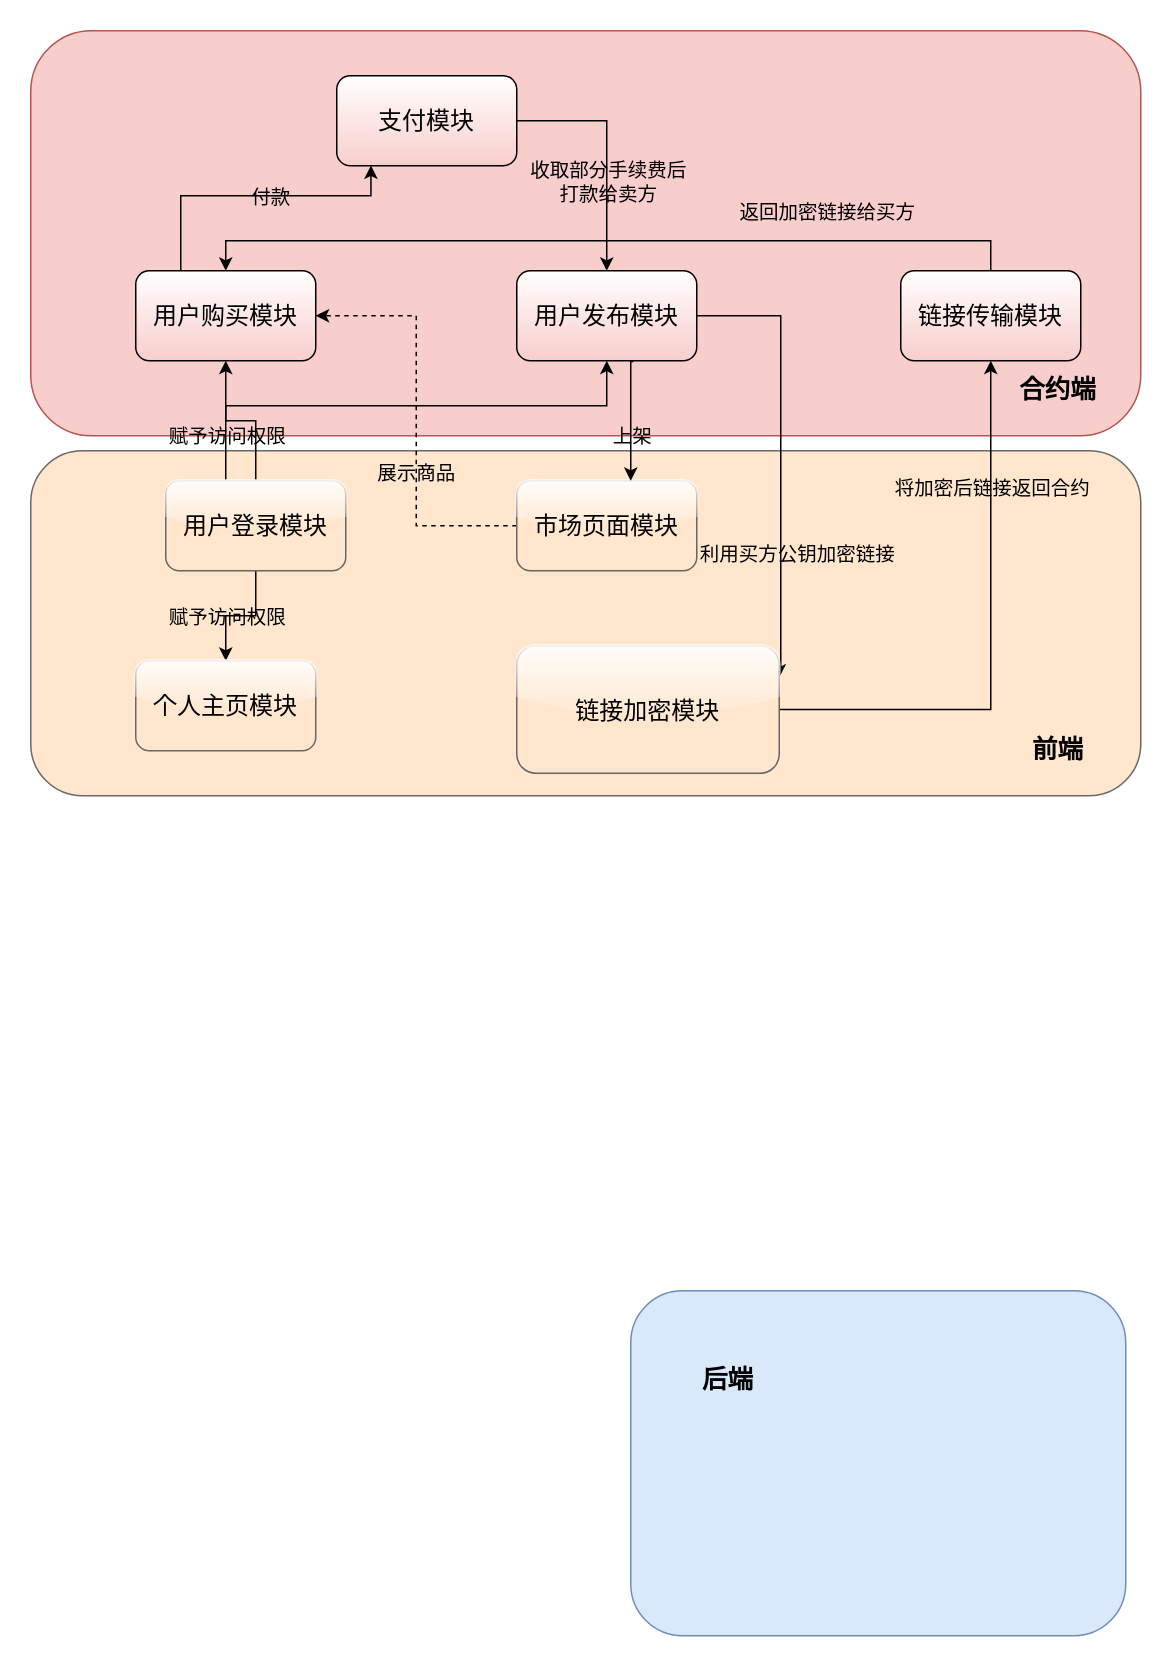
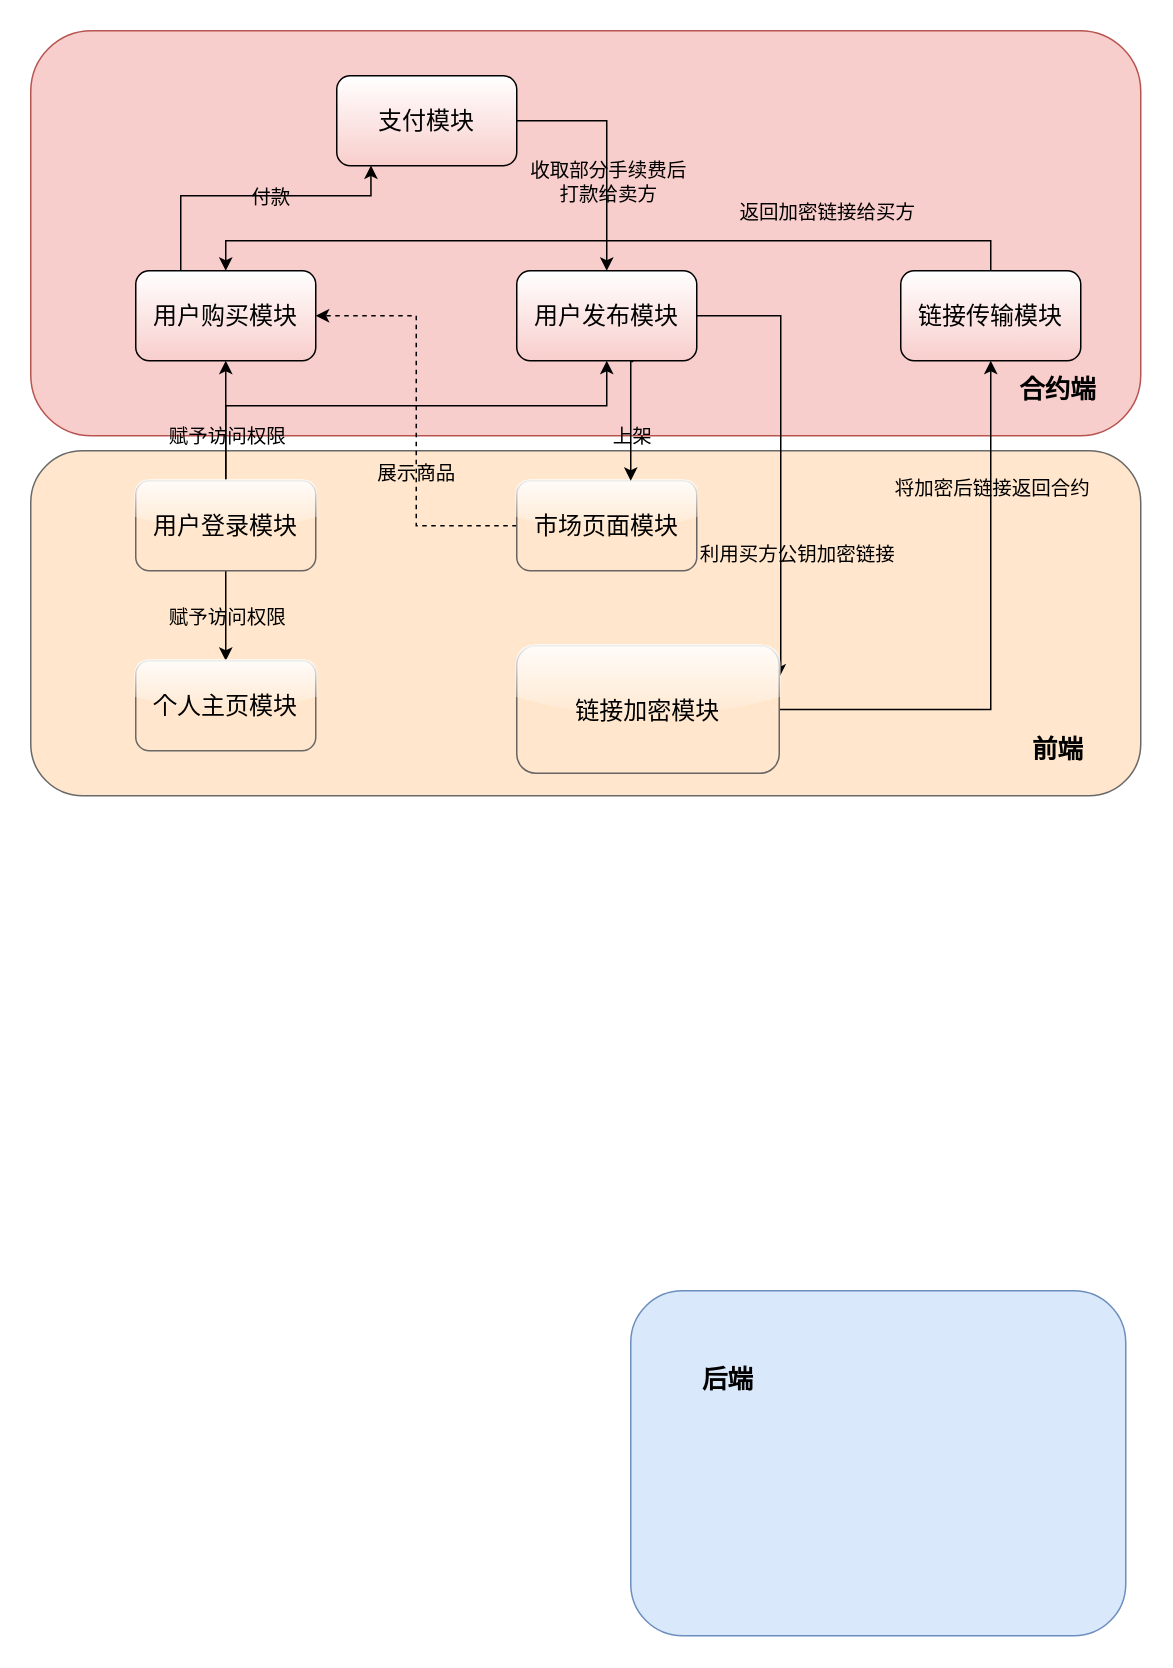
  <mxCell id="0" />
  <mxCell id="1" parent="0" />
  <mxCell id="2" value="" style="rounded=1;whiteSpace=wrap;html=1;glass=0;shadow=0;fillColor=#f8cecc;strokeColor=#b85450;align=center;horizontal=1;verticalAlign=middle;labelPosition=center;verticalLabelPosition=middle;" parent="1" vertex="1"><mxGeometry x="20" y="20" width="740" height="270" as="geometry" /></mxCell>
  <mxCell id="3" value="" style="rounded=1;whiteSpace=wrap;html=1;fillColor=#ffe6cc;strokeColor=#696969;" parent="1" vertex="1"><mxGeometry x="20" y="300" width="740" height="230" as="geometry" /></mxCell>
  <mxCell id="4" value="" style="rounded=1;whiteSpace=wrap;html=1;fillColor=#dae8fc;strokeColor=#6c8ebf;" parent="1" vertex="1"><mxGeometry x="420" y="860" width="330" height="230" as="geometry" /></mxCell>
  <mxCell id="5" value="合约端" style="text;strokeColor=none;align=center;fillColor=none;html=1;verticalAlign=middle;whiteSpace=wrap;rounded=0;fontStyle=1;fontSize=17;" parent="1" vertex="1"><mxGeometry x="670" y="240" width="70" height="40" as="geometry" /></mxCell>
  <mxCell id="6" value="前端" style="text;strokeColor=none;align=center;fillColor=none;html=1;verticalAlign=middle;whiteSpace=wrap;rounded=0;fontStyle=1;fontSize=17;" parent="1" vertex="1"><mxGeometry x="670" y="480" width="70" height="40" as="geometry" /></mxCell>
  <mxCell id="7" value="后端" style="text;strokeColor=none;align=center;fillColor=none;html=1;verticalAlign=middle;whiteSpace=wrap;rounded=0;fontStyle=1;fontSize=17;" parent="1" vertex="1"><mxGeometry x="450" y="900" width="70" height="40" as="geometry" /></mxCell>
  <mxCell id="8" style="edgeStyle=orthogonalEdgeStyle;rounded=0;orthogonalLoop=1;jettySize=auto;html=1;exitX=0.25;exitY=0;exitDx=0;exitDy=0;entryX=0.19;entryY=0.997;entryDx=0;entryDy=0;entryPerimeter=0;" edge="1" parent="1" source="10" target="34"><mxGeometry relative="1" as="geometry"><Array as="points"><mxPoint x="120" y="130" /><mxPoint x="247" y="130" /></Array></mxGeometry></mxCell>
  <mxCell id="9" value="付款" style="edgeLabel;html=1;align=center;verticalAlign=middle;resizable=0;points=[];labelBackgroundColor=none;fontSize=13;" vertex="1" connectable="0" parent="8"><mxGeometry x="0.103" relative="1" as="geometry"><mxPoint as="offset" /></mxGeometry></mxCell>
  <mxCell id="10" value="用户购买模块" style="rounded=1;whiteSpace=wrap;html=1;gradientColor=#f8cecc;fontSize=16;" parent="1" vertex="1"><mxGeometry x="90" y="180" width="120" height="60" as="geometry" /></mxCell>
  <mxCell id="11" style="edgeStyle=orthogonalEdgeStyle;rounded=0;orthogonalLoop=1;jettySize=auto;html=1;" edge="1" parent="1" source="16" target="10"><mxGeometry relative="1" as="geometry" /></mxCell>
  <mxCell id="12" style="edgeStyle=orthogonalEdgeStyle;rounded=0;orthogonalLoop=1;jettySize=auto;html=1;" edge="1" parent="1" source="16" target="25"><mxGeometry relative="1" as="geometry"><Array as="points"><mxPoint x="150" y="270" /><mxPoint x="404" y="270" /></Array></mxGeometry></mxCell>
  <mxCell id="13" value="赋予访问权限" style="edgeLabel;align=center;verticalAlign=middle;resizable=0;points=[];fontSize=13;labelBorderColor=none;html=1;labelBackgroundColor=none;" vertex="1" connectable="0" parent="12"><mxGeometry x="-0.814" relative="1" as="geometry"><mxPoint as="offset" /></mxGeometry></mxCell>
  <mxCell id="14" value="赋予访问权限" style="edgeLabel;align=center;verticalAlign=middle;resizable=0;points=[];fontSize=13;labelBorderColor=none;html=1;labelBackgroundColor=none;" vertex="1" connectable="0" parent="12"><mxGeometry x="-0.814" relative="1" as="geometry"><mxPoint y="121" as="offset" /></mxGeometry></mxCell>
  <mxCell id="15" style="edgeStyle=orthogonalEdgeStyle;rounded=0;orthogonalLoop=1;jettySize=auto;html=1;" edge="1" parent="1" source="16" target="17"><mxGeometry relative="1" as="geometry" /></mxCell>
- <mxCell id="16" value="&lt;font style=&quot;font-size: 16px;&quot;&gt;用户登录模块&lt;/font&gt;" style="rounded=1;whiteSpace=wrap;html=1;fillColor=#ffe6cc;strokeColor=#676665;glass=1;horizontal=1;" vertex="1" parent="1"><mxGeometry x="110" y="320" width="120" height="60" as="geometry" /></mxCell>
+ <mxCell id="16" value="&lt;font style=&quot;font-size: 16px;&quot;&gt;用户登录模块&lt;/font&gt;" style="rounded=1;whiteSpace=wrap;html=1;fillColor=#ffe6cc;strokeColor=#676665;glass=1;horizontal=1;" vertex="1" parent="1"><mxGeometry x="90" y="320" width="120" height="60" as="geometry" /></mxCell>
  <mxCell id="17" value="&lt;font style=&quot;font-size: 16px;&quot;&gt;个人主页模块&lt;/font&gt;" style="rounded=1;whiteSpace=wrap;html=1;fillColor=#ffe6cc;strokeColor=#696969;glass=1;shadow=0;" vertex="1" parent="1"><mxGeometry x="90" y="440" width="120" height="60" as="geometry" /></mxCell>
  <mxCell id="18" style="edgeStyle=orthogonalEdgeStyle;rounded=0;orthogonalLoop=1;jettySize=auto;html=1;entryX=1;entryY=0.5;entryDx=0;entryDy=0;dashed=1;" edge="1" parent="1" source="20" target="10"><mxGeometry relative="1" as="geometry" /></mxCell>
  <mxCell id="19" value="展示商品" style="edgeLabel;html=1;align=center;verticalAlign=middle;resizable=0;points=[];labelBackgroundColor=none;fontSize=13;" vertex="1" connectable="0" parent="18"><mxGeometry x="-0.248" y="1" relative="1" as="geometry"><mxPoint as="offset" /></mxGeometry></mxCell>
  <mxCell id="20" value="&lt;font style=&quot;font-size: 16px;&quot;&gt;市场页面模块&lt;/font&gt;" style="rounded=1;whiteSpace=wrap;html=1;fillColor=#ffe6cc;strokeColor=#676665;glass=1;" vertex="1" parent="1"><mxGeometry x="344" y="320" width="120" height="60" as="geometry" /></mxCell>
  <mxCell id="21" style="edgeStyle=orthogonalEdgeStyle;rounded=0;orthogonalLoop=1;jettySize=auto;html=1;entryX=1;entryY=0.25;entryDx=0;entryDy=0;" edge="1" parent="1" source="25" target="31"><mxGeometry relative="1" as="geometry"><Array as="points"><mxPoint x="520" y="210" /><mxPoint x="520" y="445" /></Array></mxGeometry></mxCell>
  <mxCell id="22" value="利用买方公钥加密链接" style="edgeLabel;html=1;align=center;verticalAlign=middle;resizable=0;points=[];labelBackgroundColor=none;fontSize=13;" vertex="1" connectable="0" parent="21"><mxGeometry x="-0.005" y="1" relative="1" as="geometry"><mxPoint x="9" y="66" as="offset" /></mxGeometry></mxCell>
  <mxCell id="23" style="edgeStyle=orthogonalEdgeStyle;rounded=0;orthogonalLoop=1;jettySize=auto;html=1;exitX=0.643;exitY=1.017;exitDx=0;exitDy=0;exitPerimeter=0;" edge="1" parent="1" source="25" target="20"><mxGeometry relative="1" as="geometry"><Array as="points"><mxPoint x="421" y="240" /><mxPoint x="420" y="240" /></Array></mxGeometry></mxCell>
  <mxCell id="24" value="上架" style="edgeLabel;html=1;align=center;verticalAlign=middle;resizable=0;points=[];fontSize=13;labelBackgroundColor=none;" vertex="1" connectable="0" parent="23"><mxGeometry x="-0.338" y="4" relative="1" as="geometry"><mxPoint x="-4" y="25" as="offset" /></mxGeometry></mxCell>
  <mxCell id="25" value="用户发布模块" style="rounded=1;whiteSpace=wrap;html=1;gradientColor=#f8cecc;fontSize=16;" vertex="1" parent="1"><mxGeometry x="344" y="180" width="120" height="60" as="geometry" /></mxCell>
  <mxCell id="26" style="edgeStyle=orthogonalEdgeStyle;rounded=0;orthogonalLoop=1;jettySize=auto;html=1;entryX=0.5;entryY=0;entryDx=0;entryDy=0;" edge="1" parent="1" source="28" target="10"><mxGeometry relative="1" as="geometry"><Array as="points"><mxPoint x="660" y="160" /><mxPoint x="150" y="160" /></Array></mxGeometry></mxCell>
  <mxCell id="27" value="返回加密链接给买方" style="edgeLabel;html=1;align=center;verticalAlign=middle;resizable=0;points=[];labelBackgroundColor=none;fontSize=13;rotation=0;" vertex="1" connectable="0" parent="26"><mxGeometry x="0.023" y="2" relative="1" as="geometry"><mxPoint x="151" y="-22" as="offset" /></mxGeometry></mxCell>
  <mxCell id="28" value="链接传输模块" style="rounded=1;whiteSpace=wrap;html=1;gradientColor=#f8cecc;fontSize=16;" vertex="1" parent="1"><mxGeometry x="600" y="180" width="120" height="60" as="geometry" /></mxCell>
  <mxCell id="29" style="edgeStyle=orthogonalEdgeStyle;rounded=0;orthogonalLoop=1;jettySize=auto;html=1;" edge="1" parent="1" source="31" target="28"><mxGeometry relative="1" as="geometry" /></mxCell>
  <mxCell id="30" value="将加密后链接返回合约" style="edgeLabel;html=1;align=center;verticalAlign=middle;resizable=0;points=[];labelBackgroundColor=none;fontSize=13;" vertex="1" connectable="0" parent="29"><mxGeometry x="0.279" relative="1" as="geometry"><mxPoint y="-50" as="offset" /></mxGeometry></mxCell>
  <mxCell id="31" value="&lt;span style=&quot;font-size: 16px;&quot;&gt;链接加密模块&lt;/span&gt;" style="rounded=1;whiteSpace=wrap;html=1;fillColor=#ffe6cc;strokeColor=#676665;glass=1;" vertex="1" parent="1"><mxGeometry x="344" y="430" width="175" height="85" as="geometry" /></mxCell>
  <mxCell id="32" style="edgeStyle=orthogonalEdgeStyle;rounded=0;orthogonalLoop=1;jettySize=auto;html=1;" edge="1" parent="1" source="34" target="25"><mxGeometry relative="1" as="geometry"><Array as="points"><mxPoint x="404" y="80" /></Array></mxGeometry></mxCell>
  <mxCell id="33" value="收取部分手续费后&lt;br style=&quot;font-size: 13px;&quot;&gt;打款给卖方" style="edgeLabel;html=1;align=center;verticalAlign=middle;resizable=0;points=[];labelBackgroundColor=none;fontSize=13;" vertex="1" connectable="0" parent="32"><mxGeometry x="0.138" y="-2" relative="1" as="geometry"><mxPoint x="2" y="9" as="offset" /></mxGeometry></mxCell>
  <mxCell id="34" value="支付模块" style="rounded=1;whiteSpace=wrap;html=1;gradientColor=#f8cecc;fontSize=16;" vertex="1" parent="1"><mxGeometry x="224" y="50" width="120" height="60" as="geometry" /></mxCell>
